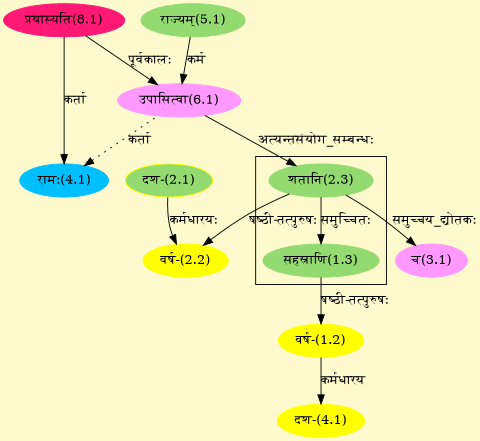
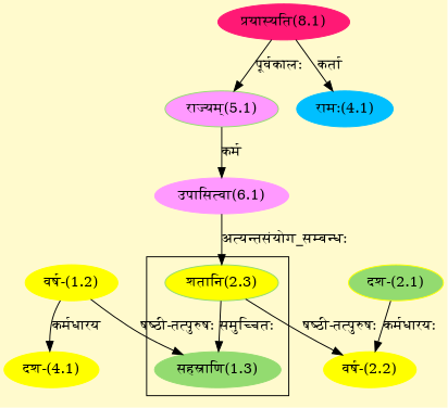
  digraph {
    bgcolor=lemonchiffon1
    compound=true
    rankdir=BT
    node [color="#FFFF00" style=filled]
    edge [dir=back]
    n1 [color="#93DB70" label="सहस्राणि(1.3)"]
-   n2 [color="#93DB70" label="शतानि(2.3)"]
+   n2 [color="#93DB70" label="शतानि(2.3)" fillcolor="#FFFF00"]
    n3 [color="#FF99FF" label="उपासित्वा(6.1)"]
    n4 [color="#FF1975" label="प्रयास्यति(8.1)"]
-   n5 [color="#93DB70" label="राज्यम्(5.1)"]
+   n5 [color="#93DB70" label="राज्यम्(5.1)" fillcolor="#FF99FF"]
    n6 [label="दश-(4.1)"]
    n7 [label="वर्ष-(1.2)"]
    n8 [fillcolor="#93DB70" label="दश-(2.1)"]
    n9 [label="वर्ष-(2.2)"]
-   n10 [color="#FF99FF" label="च(3.1)"]
    n11 [color="#00BFFF" label="रामः(4.1)"]
    subgraph cluster_1 {
      n1
      n2
    }
    n1 -> n2 [label="समुच्चितः"]
    n2 -> n3 [label="अत्यन्तसंयोग_सम्बन्धः"]
-   n3 -> n4 [label="पूर्वकालः"]
+   n5 -> n4 [label="पूर्वकालः"]
    n3 -> n5 [label="कर्म"]
    n6 -> n7 [label="कर्मधारय"]
-   n7 -> n1 [label="षष्ठी-तत्पुरुषः"]
+   n1 -> n7 [label="षष्ठी-तत्पुरुषः"]
    n9 -> n2 [label="षष्ठी-तत्पुरुषः"]
    n9 -> n8 [label="कर्मधारयः"]
-   n10 -> n2 [label="समुच्चय_द्योतकः"]
-   n11 -> n3 [label="कर्ता" style=dotted]
    n11 -> n4 [label="कर्ता"]
  }
